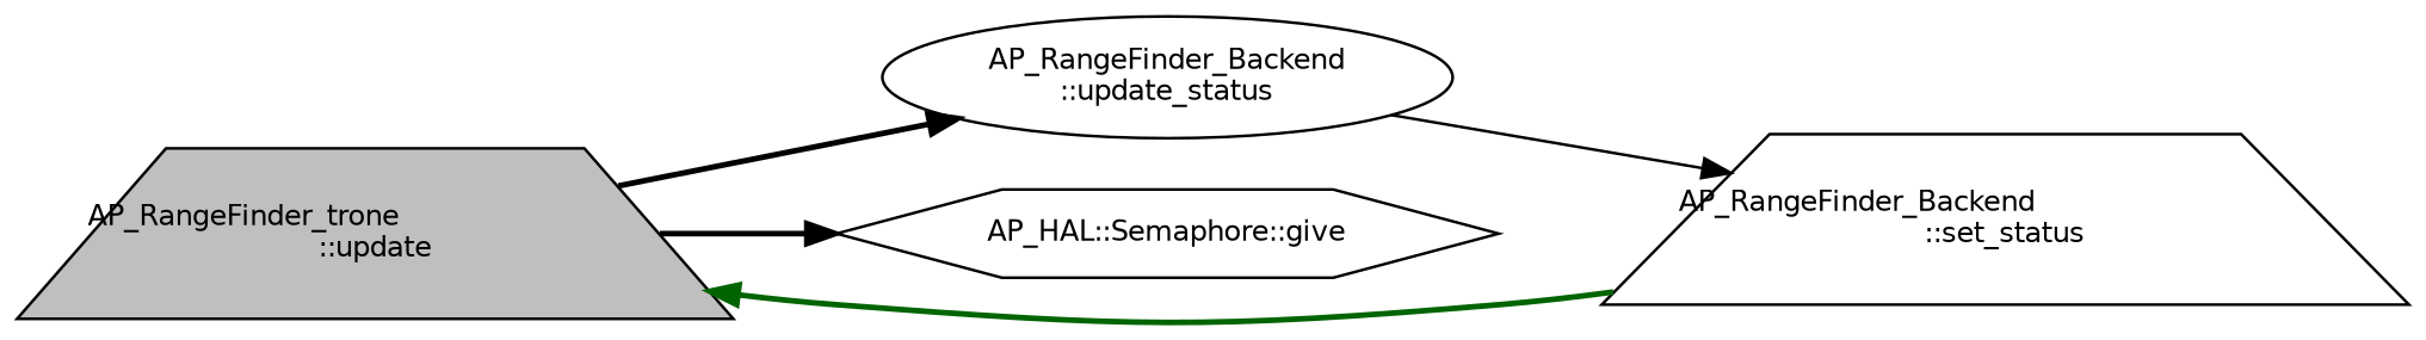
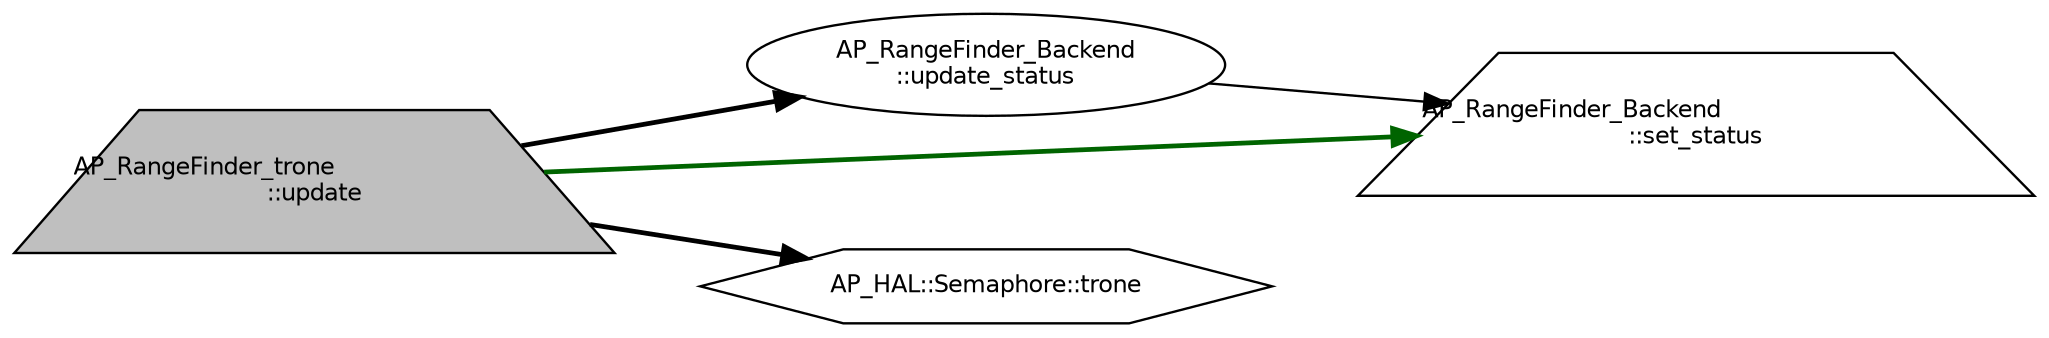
  digraph {
    rankdir=LR
    node [color=black fillcolor=white fontname=Helvetica fontsize=10 shape=trapezium style=filled]
    edge [color=black fontname=Helvetica fontsize=10 labelfontname=Helvetica labelfontsize=10 style=bold]
    n1 [fillcolor=grey75 fontcolor=black height=0.2 label="AP_RangeFinder_trone\l::update" width=0.4]
    n2 [height=0.2 label="AP_RangeFinder_Backend\l::update_status" shape=ellipse width=0.4]
    n3 [height=0.2 label="AP_RangeFinder_Backend\l::set_status" width=0.4]
-   n4 [height=0.2 label="AP_HAL::Semaphore::give" shape=hexagon width=0.4]
+   n4 [height=0.2 label="AP_HAL::Semaphore::trone" shape=hexagon width=0.4]
    n1 -> n2
-   n3 -> n1 [color=darkgreen]
+   n1 -> n3 [color=darkgreen]
    n1 -> n4
    n2 -> n3 [style=solid]
  }
